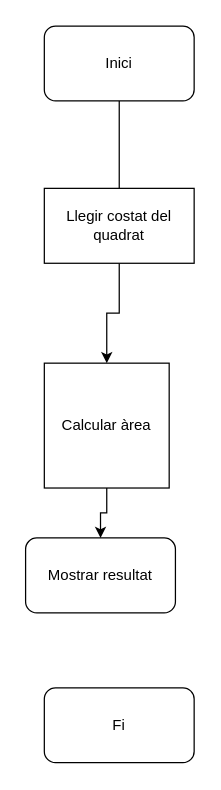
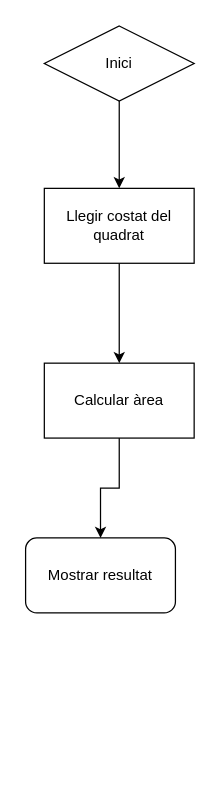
  <mxCell id="0" />
  <mxCell id="1" parent="0" />
- <mxCell id="2" value="" style="edgeStyle=orthogonalEdgeStyle;rounded=0;orthogonalLoop=1;jettySize=auto;html=1;entryX=0.5;entryY=0;entryDx=0;entryDy=0;endArrow=none;" parent="1" source="3" target="5" edge="1"><mxGeometry relative="1" as="geometry"><mxPoint x="95" y="160" as="targetPoint" /></mxGeometry></mxCell>
- <mxCell id="3" value="&lt;div&gt;Inici&lt;/div&gt;" style="rounded=1;whiteSpace=wrap;html=1;" parent="1" vertex="1"><mxGeometry x="35" width="120" height="60" as="geometry" y="20" /></mxCell>
+ <mxCell id="2" value="" style="edgeStyle=orthogonalEdgeStyle;rounded=0;orthogonalLoop=1;jettySize=auto;html=1;entryX=0.5;entryY=0;entryDx=0;entryDy=0;" parent="1" source="3" target="5" edge="1"><mxGeometry relative="1" as="geometry"><mxPoint x="95" y="160" as="targetPoint" /></mxGeometry></mxCell>
+ <mxCell id="3" value="&lt;div&gt;Inici&lt;/div&gt;" style="rhombus;whiteSpace=wrap;html=1;" parent="1" vertex="1"><mxGeometry x="35" width="120" height="60" as="geometry" y="20" /></mxCell>
  <mxCell id="4" value="" style="edgeStyle=orthogonalEdgeStyle;rounded=0;orthogonalLoop=1;jettySize=auto;html=1;" edge="1" parent="1" source="5" target="7"><mxGeometry relative="1" as="geometry" /></mxCell>
  <mxCell id="5" value="&lt;div&gt;Llegir costat del quadrat&lt;br&gt;&lt;/div&gt;" style="rounded=0;whiteSpace=wrap;html=1;" vertex="1" parent="1"><mxGeometry x="35" y="150" width="120" height="60" as="geometry" /></mxCell>
  <mxCell id="6" value="" style="edgeStyle=orthogonalEdgeStyle;rounded=0;orthogonalLoop=1;jettySize=auto;html=1;" edge="1" parent="1" source="7" target="9"><mxGeometry relative="1" as="geometry" /></mxCell>
- <mxCell id="7" value="&lt;div&gt;Calcular àrea&lt;/div&gt;" style="rounded=0;whiteSpace=wrap;html=1;" vertex="1" parent="1"><mxGeometry x="35" y="290" width="100" height="100" as="geometry" /></mxCell>
- <mxCell id="8" value="&lt;div&gt;Fi&lt;/div&gt;" style="whiteSpace=wrap;html=1;rounded=1;glass=0;" vertex="1" parent="1"><mxGeometry x="35" y="550" width="120" height="60" as="geometry" /></mxCell>
+ <mxCell id="7" value="&lt;div&gt;Calcular àrea&lt;/div&gt;" style="rounded=0;whiteSpace=wrap;html=1;" vertex="1" parent="1"><mxGeometry x="35" y="290" width="120" height="60" as="geometry" /></mxCell>
  <mxCell id="9" value="Mostrar resultat" style="rounded=1;whiteSpace=wrap;html=1;" vertex="1" parent="1"><mxGeometry x="20" y="430" width="120" height="60" as="geometry" /></mxCell>
